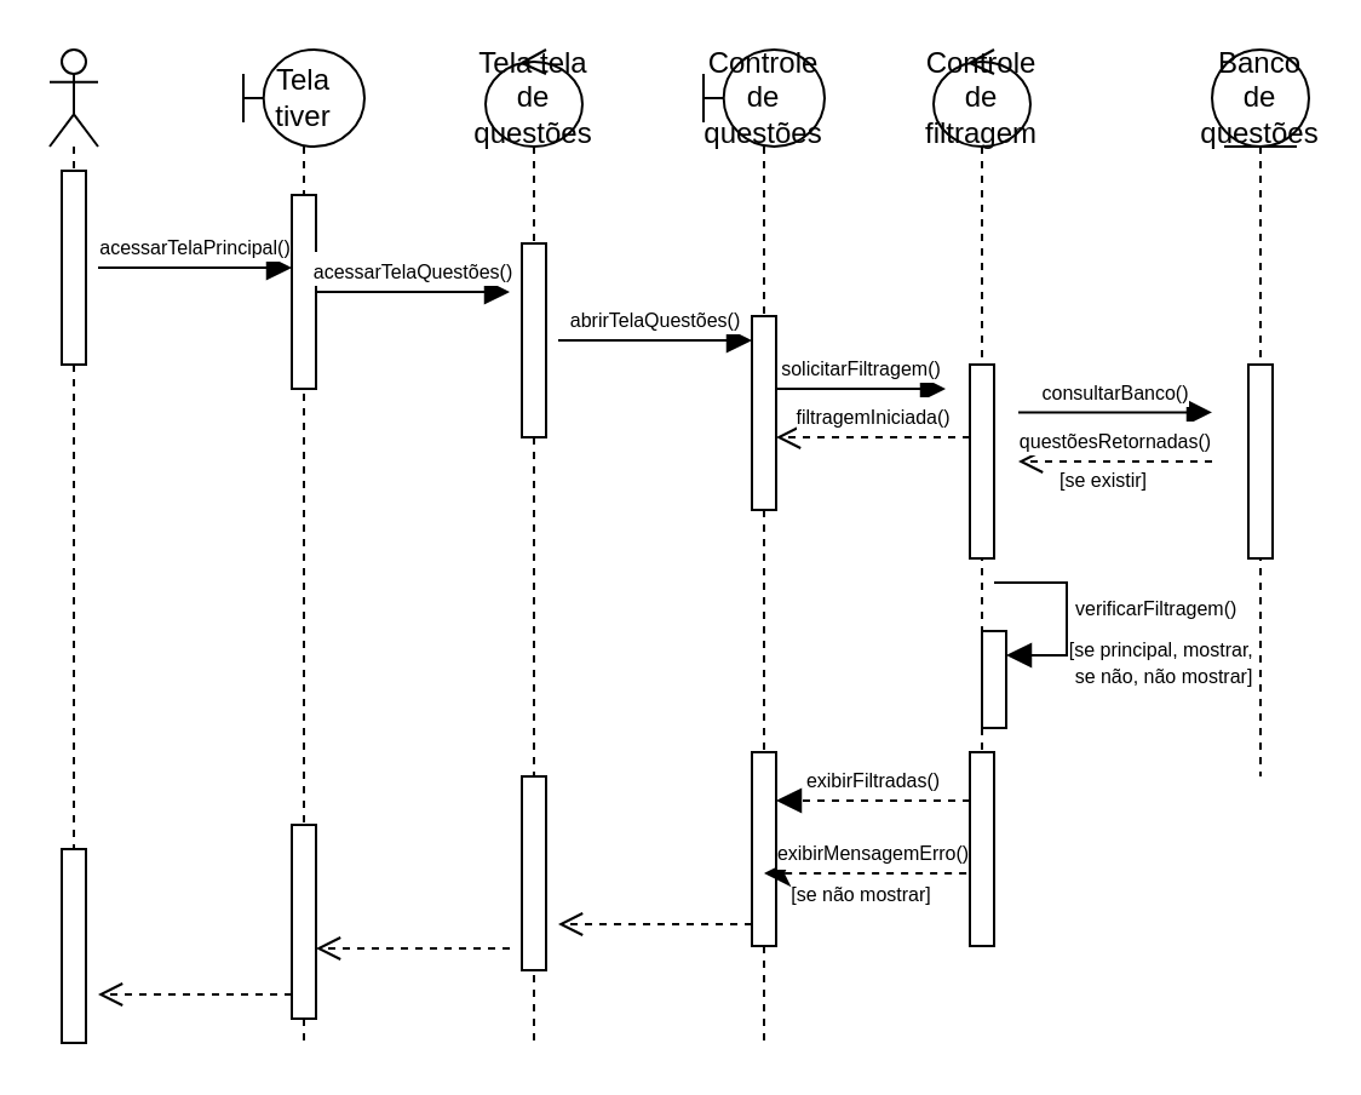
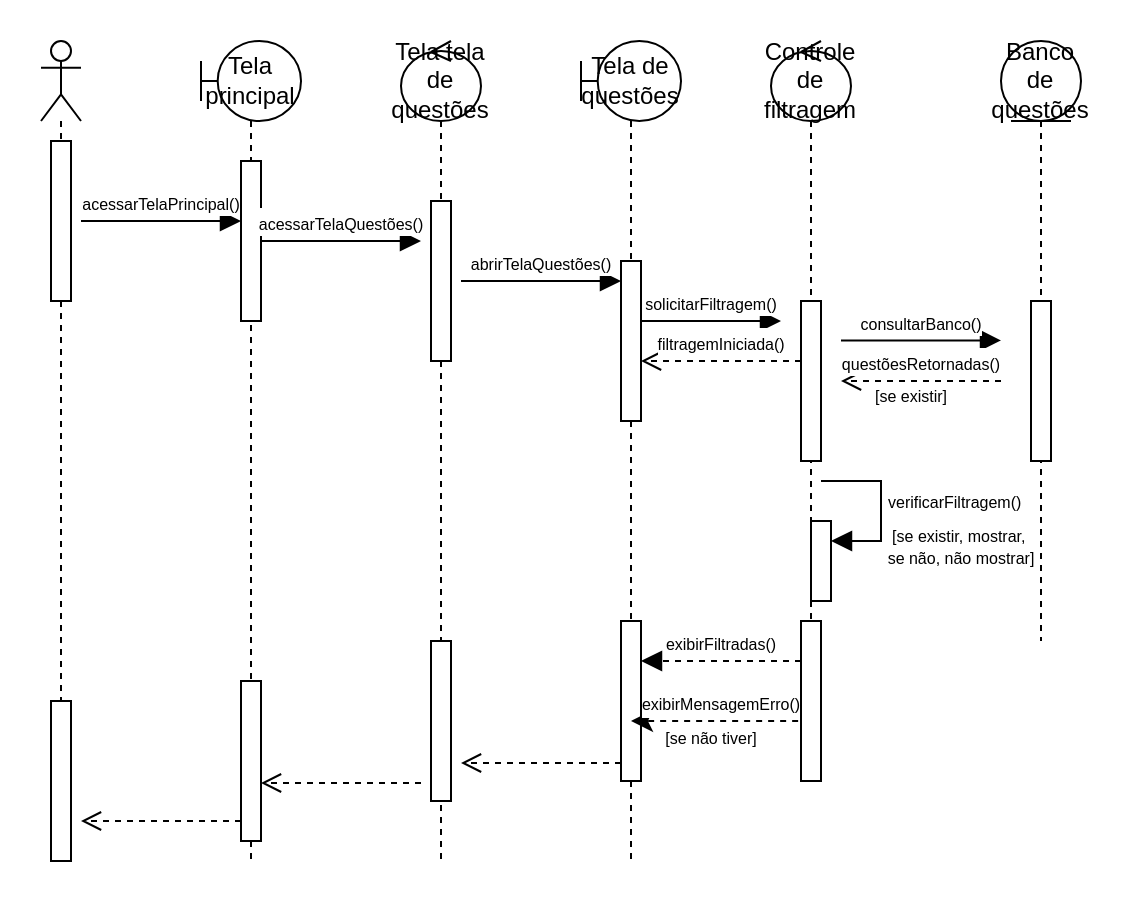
  <mxCell id="0" />
  <mxCell id="1" parent="0" />
  <mxCell id="2" value="&lt;font style=&quot;font-size: 8px;&quot;&gt;exibirFiltradas()&lt;/font&gt;" style="html=1;verticalAlign=bottom;endArrow=block;curved=0;rounded=0;fontSize=12;startSize=8;endSize=8;dashed=1;" edge="1" parent="1"><mxGeometry width="80" relative="1" as="geometry"><mxPoint x="400" y="330" as="sourcePoint" /><mxPoint x="320" y="330" as="targetPoint" /><Array as="points"><mxPoint x="360" y="330" /><mxPoint x="330" y="330" /></Array></mxGeometry></mxCell>
  <mxCell id="3" value="" style="shape=umlLifeline;perimeter=lifelinePerimeter;whiteSpace=wrap;html=1;container=1;dropTarget=0;collapsible=0;recursiveResize=0;outlineConnect=0;portConstraint=eastwest;newEdgeStyle={&quot;curved&quot;:0,&quot;rounded&quot;:0};participant=umlActor;" vertex="1" parent="1"><mxGeometry x="20" y="20" width="20" height="410" as="geometry" /></mxCell>
  <mxCell id="4" value="" style="html=1;points=[[0,0,0,0,5],[0,1,0,0,-5],[1,0,0,0,5],[1,1,0,0,-5]];perimeter=orthogonalPerimeter;outlineConnect=0;targetShapes=umlLifeline;portConstraint=eastwest;newEdgeStyle={&quot;curved&quot;:0,&quot;rounded&quot;:0};" vertex="1" parent="3"><mxGeometry x="5" y="50" width="10" height="80" as="geometry" /></mxCell>
  <mxCell id="5" value="" style="html=1;points=[[0,0,0,0,5],[0,1,0,0,-5],[1,0,0,0,5],[1,1,0,0,-5]];perimeter=orthogonalPerimeter;outlineConnect=0;targetShapes=umlLifeline;portConstraint=eastwest;newEdgeStyle={&quot;curved&quot;:0,&quot;rounded&quot;:0};" vertex="1" parent="3"><mxGeometry x="5" y="330" width="10" height="80" as="geometry" /></mxCell>
- <mxCell id="6" value="&lt;div style=&quot;&quot;&gt;&lt;span style=&quot;background-color: initial;&quot;&gt;Tela tiver&lt;/span&gt;&lt;/div&gt;" style="shape=umlLifeline;perimeter=lifelinePerimeter;whiteSpace=wrap;html=1;container=1;dropTarget=0;collapsible=0;recursiveResize=0;outlineConnect=0;portConstraint=eastwest;newEdgeStyle={&quot;curved&quot;:0,&quot;rounded&quot;:0};participant=umlBoundary;align=center;" vertex="1" parent="1"><mxGeometry x="100" y="20" width="50" height="410" as="geometry" /></mxCell>
+ <mxCell id="6" value="&lt;div style=&quot;&quot;&gt;&lt;span style=&quot;background-color: initial;&quot;&gt;Tela principal&lt;/span&gt;&lt;/div&gt;" style="shape=umlLifeline;perimeter=lifelinePerimeter;whiteSpace=wrap;html=1;container=1;dropTarget=0;collapsible=0;recursiveResize=0;outlineConnect=0;portConstraint=eastwest;newEdgeStyle={&quot;curved&quot;:0,&quot;rounded&quot;:0};participant=umlBoundary;align=center;" vertex="1" parent="1"><mxGeometry x="100" y="20" width="50" height="410" as="geometry" /></mxCell>
  <mxCell id="7" value="" style="html=1;points=[[0,0,0,0,5],[0,1,0,0,-5],[1,0,0,0,5],[1,1,0,0,-5]];perimeter=orthogonalPerimeter;outlineConnect=0;targetShapes=umlLifeline;portConstraint=eastwest;newEdgeStyle={&quot;curved&quot;:0,&quot;rounded&quot;:0};" vertex="1" parent="6"><mxGeometry x="20" y="60" width="10" height="80" as="geometry" /></mxCell>
  <mxCell id="8" value="" style="html=1;points=[[0,0,0,0,5],[0,1,0,0,-5],[1,0,0,0,5],[1,1,0,0,-5]];perimeter=orthogonalPerimeter;outlineConnect=0;targetShapes=umlLifeline;portConstraint=eastwest;newEdgeStyle={&quot;curved&quot;:0,&quot;rounded&quot;:0};" vertex="1" parent="6"><mxGeometry x="20" y="320" width="10" height="80" as="geometry" /></mxCell>
  <mxCell id="9" value="Tela tela de questões" style="shape=umlLifeline;perimeter=lifelinePerimeter;whiteSpace=wrap;html=1;container=1;dropTarget=0;collapsible=0;recursiveResize=0;outlineConnect=0;portConstraint=eastwest;newEdgeStyle={&quot;curved&quot;:0,&quot;rounded&quot;:0};participant=umlControl;" vertex="1" parent="1"><mxGeometry x="200" y="20" width="40" height="410" as="geometry" /></mxCell>
  <mxCell id="10" value="" style="html=1;points=[[0,0,0,0,5],[0,1,0,0,-5],[1,0,0,0,5],[1,1,0,0,-5]];perimeter=orthogonalPerimeter;outlineConnect=0;targetShapes=umlLifeline;portConstraint=eastwest;newEdgeStyle={&quot;curved&quot;:0,&quot;rounded&quot;:0};" vertex="1" parent="9"><mxGeometry x="15" y="80" width="10" height="80" as="geometry" /></mxCell>
  <mxCell id="11" value="" style="html=1;points=[[0,0,0,0,5],[0,1,0,0,-5],[1,0,0,0,5],[1,1,0,0,-5]];perimeter=orthogonalPerimeter;outlineConnect=0;targetShapes=umlLifeline;portConstraint=eastwest;newEdgeStyle={&quot;curved&quot;:0,&quot;rounded&quot;:0};" vertex="1" parent="9"><mxGeometry x="15" y="300" width="10" height="80" as="geometry" /></mxCell>
- <mxCell id="12" value="Controle de questões" style="shape=umlLifeline;perimeter=lifelinePerimeter;whiteSpace=wrap;html=1;container=1;dropTarget=0;collapsible=0;recursiveResize=0;outlineConnect=0;portConstraint=eastwest;newEdgeStyle={&quot;curved&quot;:0,&quot;rounded&quot;:0};participant=umlBoundary;" vertex="1" parent="1"><mxGeometry x="290" y="20" width="50" height="410" as="geometry" /></mxCell>
+ <mxCell id="12" value="Tela de questões" style="shape=umlLifeline;perimeter=lifelinePerimeter;whiteSpace=wrap;html=1;container=1;dropTarget=0;collapsible=0;recursiveResize=0;outlineConnect=0;portConstraint=eastwest;newEdgeStyle={&quot;curved&quot;:0,&quot;rounded&quot;:0};participant=umlBoundary;" vertex="1" parent="1"><mxGeometry x="290" y="20" width="50" height="410" as="geometry" /></mxCell>
  <mxCell id="13" value="" style="html=1;points=[[0,0,0,0,5],[0,1,0,0,-5],[1,0,0,0,5],[1,1,0,0,-5]];perimeter=orthogonalPerimeter;outlineConnect=0;targetShapes=umlLifeline;portConstraint=eastwest;newEdgeStyle={&quot;curved&quot;:0,&quot;rounded&quot;:0};" vertex="1" parent="12"><mxGeometry x="20" y="290" width="10" height="80" as="geometry" /></mxCell>
  <mxCell id="14" style="edgeStyle=none;curved=0;rounded=0;orthogonalLoop=1;jettySize=auto;html=1;fontSize=12;startSize=8;endSize=8;dashed=1;" edge="1" parent="1"><mxGeometry relative="1" as="geometry"><mxPoint x="404.57" y="360" as="sourcePoint" /><mxPoint x="314.999" y="360" as="targetPoint" /><Array as="points"><mxPoint x="380.07" y="360" /></Array></mxGeometry></mxCell>
  <mxCell id="15" value="&lt;font style=&quot;font-size: 8px;&quot;&gt;exibirMensagemErro()&lt;/font&gt;" style="edgeLabel;html=1;align=center;verticalAlign=middle;resizable=0;points=[];fontSize=12;" vertex="1" connectable="0" parent="14"><mxGeometry x="0.01" y="-3" relative="1" as="geometry"><mxPoint y="-7" as="offset" /></mxGeometry></mxCell>
  <mxCell id="16" value="Controle de filtragem" style="shape=umlLifeline;perimeter=lifelinePerimeter;whiteSpace=wrap;html=1;container=1;dropTarget=0;collapsible=0;recursiveResize=0;outlineConnect=0;portConstraint=eastwest;newEdgeStyle={&quot;curved&quot;:0,&quot;rounded&quot;:0};participant=umlControl;" vertex="1" parent="1"><mxGeometry x="385" y="20" width="40" height="370" as="geometry" /></mxCell>
  <mxCell id="17" value="" style="html=1;points=[[0,0,0,0,5],[0,1,0,0,-5],[1,0,0,0,5],[1,1,0,0,-5]];perimeter=orthogonalPerimeter;outlineConnect=0;targetShapes=umlLifeline;portConstraint=eastwest;newEdgeStyle={&quot;curved&quot;:0,&quot;rounded&quot;:0};" vertex="1" parent="16"><mxGeometry x="15" y="130" width="10" height="80" as="geometry" /></mxCell>
  <mxCell id="18" value="&lt;font style=&quot;font-size: 8px;&quot;&gt;verificarFiltragem()&lt;/font&gt;" style="html=1;align=left;spacingLeft=2;endArrow=block;rounded=0;edgeStyle=orthogonalEdgeStyle;curved=0;rounded=0;fontSize=12;startSize=8;endSize=8;" edge="1" target="19" parent="16"><mxGeometry x="-0.059" relative="1" as="geometry"><mxPoint x="25" y="220" as="sourcePoint" /><Array as="points"><mxPoint x="55" y="250" /></Array><mxPoint as="offset" /></mxGeometry></mxCell>
  <mxCell id="19" value="" style="html=1;points=[[0,0,0,0,5],[0,1,0,0,-5],[1,0,0,0,5],[1,1,0,0,-5]];perimeter=orthogonalPerimeter;outlineConnect=0;targetShapes=umlLifeline;portConstraint=eastwest;newEdgeStyle={&quot;curved&quot;:0,&quot;rounded&quot;:0};" vertex="1" parent="16"><mxGeometry x="20" y="240" width="10" height="40" as="geometry" /></mxCell>
  <mxCell id="20" value="" style="html=1;points=[[0,0,0,0,5],[0,1,0,0,-5],[1,0,0,0,5],[1,1,0,0,-5]];perimeter=orthogonalPerimeter;outlineConnect=0;targetShapes=umlLifeline;portConstraint=eastwest;newEdgeStyle={&quot;curved&quot;:0,&quot;rounded&quot;:0};" vertex="1" parent="16"><mxGeometry x="15" y="290" width="10" height="80" as="geometry" /></mxCell>
  <mxCell id="21" value="Banco de questões" style="shape=umlLifeline;perimeter=lifelinePerimeter;whiteSpace=wrap;html=1;container=1;dropTarget=0;collapsible=0;recursiveResize=0;outlineConnect=0;portConstraint=eastwest;newEdgeStyle={&quot;curved&quot;:0,&quot;rounded&quot;:0};participant=umlEntity;" vertex="1" parent="1"><mxGeometry x="500" y="20" width="40" height="300" as="geometry" /></mxCell>
  <mxCell id="22" value="" style="html=1;points=[[0,0,0,0,5],[0,1,0,0,-5],[1,0,0,0,5],[1,1,0,0,-5]];perimeter=orthogonalPerimeter;outlineConnect=0;targetShapes=umlLifeline;portConstraint=eastwest;newEdgeStyle={&quot;curved&quot;:0,&quot;rounded&quot;:0};" vertex="1" parent="21"><mxGeometry x="15" y="130" width="10" height="80" as="geometry" /></mxCell>
  <mxCell id="23" value="&lt;font style=&quot;font-size: 8px;&quot;&gt;acessarTelaPrincipal()&lt;/font&gt;" style="html=1;verticalAlign=bottom;endArrow=block;curved=0;rounded=0;fontSize=12;startSize=8;endSize=8;" edge="1" parent="1"><mxGeometry width="80" relative="1" as="geometry"><mxPoint x="40" y="110" as="sourcePoint" /><mxPoint x="120" y="110" as="targetPoint" /><mxPoint as="offset" /></mxGeometry></mxCell>
  <mxCell id="24" value="&lt;font style=&quot;font-size: 8px;&quot;&gt;acessarTelaQuestões()&lt;/font&gt;" style="html=1;verticalAlign=bottom;endArrow=block;curved=0;rounded=0;fontSize=12;startSize=8;endSize=8;" edge="1" parent="1"><mxGeometry width="80" relative="1" as="geometry"><mxPoint x="130" y="120" as="sourcePoint" /><mxPoint x="210" y="120" as="targetPoint" /></mxGeometry></mxCell>
  <mxCell id="25" value="&lt;font style=&quot;font-size: 8px;&quot;&gt;abrirTelaQuestões()&lt;/font&gt;" style="html=1;verticalAlign=bottom;endArrow=block;curved=0;rounded=0;fontSize=12;startSize=8;endSize=8;" edge="1" parent="1"><mxGeometry width="80" relative="1" as="geometry"><mxPoint x="230" y="140" as="sourcePoint" /><mxPoint x="310" y="140" as="targetPoint" /></mxGeometry></mxCell>
  <mxCell id="26" value="&lt;font style=&quot;font-size: 8px;&quot;&gt;solicitarFiltragem()&lt;/font&gt;" style="html=1;verticalAlign=bottom;endArrow=block;curved=0;rounded=0;fontSize=12;startSize=8;endSize=8;" edge="1" parent="1" source="29"><mxGeometry width="80" relative="1" as="geometry"><mxPoint x="310" y="160" as="sourcePoint" /><mxPoint x="390" y="160" as="targetPoint" /></mxGeometry></mxCell>
  <mxCell id="27" value="&lt;span style=&quot;font-size: 8px;&quot;&gt;filtragemIniciada()&lt;/span&gt;" style="html=1;verticalAlign=bottom;endArrow=open;dashed=1;endSize=8;curved=0;rounded=0;fontSize=12;" edge="1" parent="1"><mxGeometry relative="1" as="geometry"><mxPoint x="400" y="180" as="sourcePoint" /><mxPoint x="320" y="180" as="targetPoint" /></mxGeometry></mxCell>
  <mxCell id="28" value="" style="html=1;verticalAlign=bottom;endArrow=block;curved=0;rounded=0;fontSize=12;startSize=8;endSize=8;" edge="1" parent="1" target="29"><mxGeometry width="80" relative="1" as="geometry"><mxPoint x="310" y="160" as="sourcePoint" /><mxPoint x="390" y="160" as="targetPoint" /></mxGeometry></mxCell>
  <mxCell id="29" value="" style="html=1;points=[[0,0,0,0,5],[0,1,0,0,-5],[1,0,0,0,5],[1,1,0,0,-5]];perimeter=orthogonalPerimeter;outlineConnect=0;targetShapes=umlLifeline;portConstraint=eastwest;newEdgeStyle={&quot;curved&quot;:0,&quot;rounded&quot;:0};" vertex="1" parent="1"><mxGeometry x="310" y="130" width="10" height="80" as="geometry" /></mxCell>
  <mxCell id="30" value="&lt;font style=&quot;font-size: 8px;&quot;&gt;consultarBanco()&lt;/font&gt;" style="html=1;verticalAlign=bottom;endArrow=block;curved=0;rounded=0;fontSize=12;startSize=8;endSize=8;" edge="1" parent="1"><mxGeometry width="80" relative="1" as="geometry"><mxPoint x="420" y="169.71" as="sourcePoint" /><mxPoint x="500" y="169.71" as="targetPoint" /><mxPoint as="offset" /></mxGeometry></mxCell>
  <mxCell id="31" value="&lt;font style=&quot;font-size: 8px;&quot;&gt;questõesRetornadas()&lt;/font&gt;" style="html=1;verticalAlign=bottom;endArrow=open;dashed=1;endSize=8;curved=0;rounded=0;fontSize=12;" edge="1" parent="1"><mxGeometry relative="1" as="geometry"><mxPoint x="500" y="190" as="sourcePoint" /><mxPoint x="420" y="190" as="targetPoint" /></mxGeometry></mxCell>
  <mxCell id="32" value="&lt;font style=&quot;font-size: 8px;&quot;&gt;[se existir]&lt;/font&gt;" style="text;html=1;align=center;verticalAlign=middle;resizable=0;points=[];autosize=1;strokeColor=none;fillColor=none;fontSize=16;" vertex="1" parent="1"><mxGeometry x="425" y="180" width="60" height="30" as="geometry" /></mxCell>
- <mxCell id="33" value="&lt;font style=&quot;font-size: 8px;&quot;&gt;[se principal, mostrar,&amp;nbsp;&lt;/font&gt;&lt;div style=&quot;font-size: 8px;&quot;&gt;&lt;font style=&quot;font-size: 8px;&quot;&gt;se não, não mostrar]&lt;/font&gt;&lt;/div&gt;" style="text;html=1;align=center;verticalAlign=middle;resizable=0;points=[];autosize=1;strokeColor=none;fillColor=none;fontSize=16;container=0;" vertex="1" parent="1"><mxGeometry x="430" y="250" width="100" height="40" as="geometry" /></mxCell>
- <mxCell id="34" value="&lt;span style=&quot;font-size: 8px;&quot;&gt;[se não mostrar]&lt;/span&gt;" style="text;html=1;align=center;verticalAlign=middle;resizable=0;points=[];autosize=1;strokeColor=none;fillColor=none;fontSize=16;" vertex="1" parent="1"><mxGeometry x="320" y="351" width="70" height="30" as="geometry" /></mxCell>
+ <mxCell id="33" value="&lt;font style=&quot;font-size: 8px;&quot;&gt;[se existir, mostrar,&amp;nbsp;&lt;/font&gt;&lt;div style=&quot;font-size: 8px;&quot;&gt;&lt;font style=&quot;font-size: 8px;&quot;&gt;se não, não mostrar]&lt;/font&gt;&lt;/div&gt;" style="text;html=1;align=center;verticalAlign=middle;resizable=0;points=[];autosize=1;strokeColor=none;fillColor=none;fontSize=16;container=0;" vertex="1" parent="1"><mxGeometry x="430" y="250" width="100" height="40" as="geometry" /></mxCell>
+ <mxCell id="34" value="&lt;span style=&quot;font-size: 8px;&quot;&gt;[se não tiver]&lt;/span&gt;" style="text;html=1;align=center;verticalAlign=middle;resizable=0;points=[];autosize=1;strokeColor=none;fillColor=none;fontSize=16;" vertex="1" parent="1"><mxGeometry x="320" y="351" width="70" height="30" as="geometry" /></mxCell>
  <mxCell id="35" value="&lt;br&gt;&lt;div&gt;&lt;br&gt;&lt;/div&gt;" style="html=1;verticalAlign=bottom;endArrow=open;dashed=1;endSize=8;curved=0;rounded=0;fontSize=12;" edge="1" parent="1"><mxGeometry relative="1" as="geometry"><mxPoint x="310" y="381" as="sourcePoint" /><mxPoint x="230" y="381" as="targetPoint" /></mxGeometry></mxCell>
  <mxCell id="36" value="&lt;br&gt;&lt;div&gt;&lt;br&gt;&lt;/div&gt;" style="html=1;verticalAlign=bottom;endArrow=open;dashed=1;endSize=8;curved=0;rounded=0;fontSize=12;" edge="1" parent="1"><mxGeometry relative="1" as="geometry"><mxPoint x="210" y="391" as="sourcePoint" /><mxPoint x="130" y="391" as="targetPoint" /></mxGeometry></mxCell>
  <mxCell id="37" value="&lt;br&gt;&lt;div&gt;&lt;br&gt;&lt;/div&gt;" style="html=1;verticalAlign=bottom;endArrow=open;dashed=1;endSize=8;curved=0;rounded=0;fontSize=12;" edge="1" parent="1"><mxGeometry relative="1" as="geometry"><mxPoint x="120" y="410" as="sourcePoint" /><mxPoint x="40" y="410" as="targetPoint" /></mxGeometry></mxCell>
